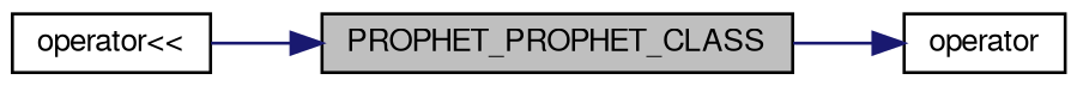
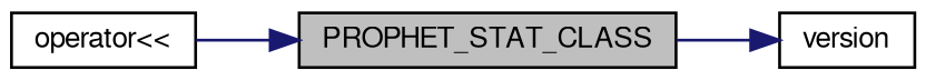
  digraph {
    rankdir=LR
    node [color=black fillcolor=white fontname=FreeSans fontsize=10 shape=record style=filled]
    edge [color=midnightblue fontname=FreeSans fontsize=10 labelfontname=FreeSans labelfontsize=10 style=solid]
-   n1 [fillcolor=grey75 fontcolor=black height=0.2 label=PROPHET_PROPHET_CLASS width=0.4]
-   n2 [height=0.2 label=operator width=0.4]
+   n1 [fillcolor=grey75 fontcolor=black height=0.2 label=PROPHET_STAT_CLASS width=0.4]
+   n2 [height=0.2 label=version width=0.4]
    n3 [height=0.2 label="operator\<\<" width=0.4]
    n1 -> n2
    n3 -> n1
  }
